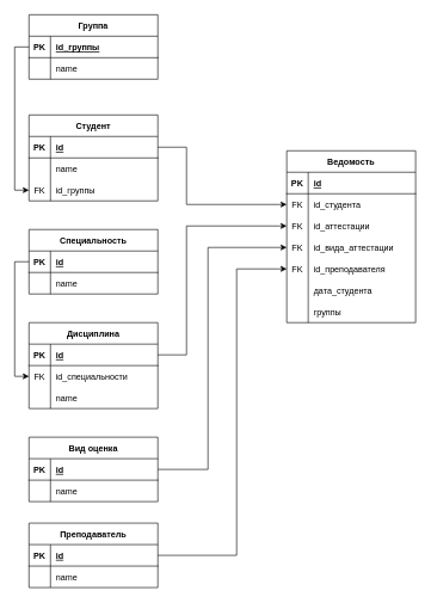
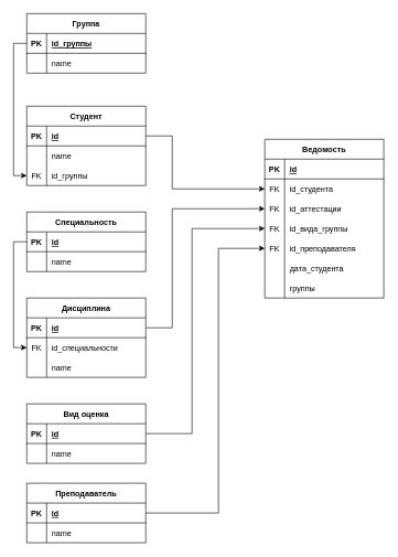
  <mxCell id="0" />
  <mxCell id="1" parent="0" />
  <mxCell id="2" value="Студент" style="shape=table;startSize=30;container=1;collapsible=1;childLayout=tableLayout;fixedRows=1;rowLines=0;fontStyle=1;align=center;resizeLast=1;" vertex="1" parent="1"><mxGeometry x="40" y="160" width="180" height="120" as="geometry" /></mxCell>
  <mxCell id="3" value="" style="shape=tableRow;horizontal=0;startSize=0;swimlaneHead=0;swimlaneBody=0;fillColor=none;collapsible=0;dropTarget=0;points=[[0,0.5],[1,0.5]];portConstraint=eastwest;top=0;left=0;right=0;bottom=1;" vertex="1" parent="2"><mxGeometry y="30" width="180" height="30" as="geometry" /></mxCell>
  <mxCell id="4" value="PK" style="shape=partialRectangle;connectable=0;fillColor=none;top=0;left=0;bottom=0;right=0;fontStyle=1;overflow=hidden;" vertex="1" parent="3"><mxGeometry width="30" height="30" as="geometry"><mxRectangle width="30" height="30" as="alternateBounds" /></mxGeometry></mxCell>
  <mxCell id="5" value="id" style="shape=partialRectangle;connectable=0;fillColor=none;top=0;left=0;bottom=0;right=0;align=left;spacingLeft=6;fontStyle=5;overflow=hidden;" vertex="1" parent="3"><mxGeometry x="30" width="150" height="30" as="geometry"><mxRectangle width="150" height="30" as="alternateBounds" /></mxGeometry></mxCell>
  <mxCell id="6" value="" style="shape=tableRow;horizontal=0;startSize=0;swimlaneHead=0;swimlaneBody=0;fillColor=none;collapsible=0;dropTarget=0;points=[[0,0.5],[1,0.5]];portConstraint=eastwest;top=0;left=0;right=0;bottom=0;" vertex="1" parent="2"><mxGeometry y="60" width="180" height="30" as="geometry" /></mxCell>
  <mxCell id="7" value="" style="shape=partialRectangle;connectable=0;fillColor=none;top=0;left=0;bottom=0;right=0;editable=1;overflow=hidden;" vertex="1" parent="6"><mxGeometry width="30" height="30" as="geometry"><mxRectangle width="30" height="30" as="alternateBounds" /></mxGeometry></mxCell>
  <mxCell id="8" value="name" style="shape=partialRectangle;connectable=0;fillColor=none;top=0;left=0;bottom=0;right=0;align=left;spacingLeft=6;overflow=hidden;" vertex="1" parent="6"><mxGeometry x="30" width="150" height="30" as="geometry"><mxRectangle width="150" height="30" as="alternateBounds" /></mxGeometry></mxCell>
  <mxCell id="9" value="" style="shape=tableRow;horizontal=0;startSize=0;swimlaneHead=0;swimlaneBody=0;fillColor=none;collapsible=0;dropTarget=0;points=[[0,0.5],[1,0.5]];portConstraint=eastwest;top=0;left=0;right=0;bottom=0;" vertex="1" parent="2"><mxGeometry y="90" width="180" height="30" as="geometry" /></mxCell>
  <mxCell id="10" value="FK" style="shape=partialRectangle;connectable=0;fillColor=none;top=0;left=0;bottom=0;right=0;editable=1;overflow=hidden;" vertex="1" parent="9"><mxGeometry width="30" height="30" as="geometry"><mxRectangle width="30" height="30" as="alternateBounds" /></mxGeometry></mxCell>
  <mxCell id="11" value="id_группы" style="shape=partialRectangle;connectable=0;fillColor=none;top=0;left=0;bottom=0;right=0;align=left;spacingLeft=6;overflow=hidden;" vertex="1" parent="9"><mxGeometry x="30" width="150" height="30" as="geometry"><mxRectangle width="150" height="30" as="alternateBounds" /></mxGeometry></mxCell>
  <mxCell id="12" value="Специальность" style="shape=table;startSize=30;container=1;collapsible=1;childLayout=tableLayout;fixedRows=1;rowLines=0;fontStyle=1;align=center;resizeLast=1;" vertex="1" parent="1"><mxGeometry x="40" y="320" width="180" height="90" as="geometry" /></mxCell>
  <mxCell id="13" value="" style="shape=tableRow;horizontal=0;startSize=0;swimlaneHead=0;swimlaneBody=0;fillColor=none;collapsible=0;dropTarget=0;points=[[0,0.5],[1,0.5]];portConstraint=eastwest;top=0;left=0;right=0;bottom=1;" vertex="1" parent="12"><mxGeometry y="30" width="180" height="30" as="geometry" /></mxCell>
  <mxCell id="14" value="PK" style="shape=partialRectangle;connectable=0;fillColor=none;top=0;left=0;bottom=0;right=0;fontStyle=1;overflow=hidden;" vertex="1" parent="13"><mxGeometry width="30" height="30" as="geometry"><mxRectangle width="30" height="30" as="alternateBounds" /></mxGeometry></mxCell>
  <mxCell id="15" value="id" style="shape=partialRectangle;connectable=0;fillColor=none;top=0;left=0;bottom=0;right=0;align=left;spacingLeft=6;fontStyle=5;overflow=hidden;" vertex="1" parent="13"><mxGeometry x="30" width="150" height="30" as="geometry"><mxRectangle width="150" height="30" as="alternateBounds" /></mxGeometry></mxCell>
  <mxCell id="16" value="" style="shape=tableRow;horizontal=0;startSize=0;swimlaneHead=0;swimlaneBody=0;fillColor=none;collapsible=0;dropTarget=0;points=[[0,0.5],[1,0.5]];portConstraint=eastwest;top=0;left=0;right=0;bottom=0;" vertex="1" parent="12"><mxGeometry y="60" width="180" height="30" as="geometry" /></mxCell>
  <mxCell id="17" value="" style="shape=partialRectangle;connectable=0;fillColor=none;top=0;left=0;bottom=0;right=0;editable=1;overflow=hidden;" vertex="1" parent="16"><mxGeometry width="30" height="30" as="geometry"><mxRectangle width="30" height="30" as="alternateBounds" /></mxGeometry></mxCell>
  <mxCell id="18" value="name" style="shape=partialRectangle;connectable=0;fillColor=none;top=0;left=0;bottom=0;right=0;align=left;spacingLeft=6;overflow=hidden;" vertex="1" parent="16"><mxGeometry x="30" width="150" height="30" as="geometry"><mxRectangle width="150" height="30" as="alternateBounds" /></mxGeometry></mxCell>
  <mxCell id="19" value="Дисциплина" style="shape=table;startSize=30;container=1;collapsible=1;childLayout=tableLayout;fixedRows=1;rowLines=0;fontStyle=1;align=center;resizeLast=1;" vertex="1" parent="1"><mxGeometry x="40" y="450" width="180" height="120" as="geometry" /></mxCell>
  <mxCell id="20" value="" style="shape=tableRow;horizontal=0;startSize=0;swimlaneHead=0;swimlaneBody=0;fillColor=none;collapsible=0;dropTarget=0;points=[[0,0.5],[1,0.5]];portConstraint=eastwest;top=0;left=0;right=0;bottom=1;" vertex="1" parent="19"><mxGeometry y="30" width="180" height="30" as="geometry" /></mxCell>
  <mxCell id="21" value="PK" style="shape=partialRectangle;connectable=0;fillColor=none;top=0;left=0;bottom=0;right=0;fontStyle=1;overflow=hidden;" vertex="1" parent="20"><mxGeometry width="30" height="30" as="geometry"><mxRectangle width="30" height="30" as="alternateBounds" /></mxGeometry></mxCell>
  <mxCell id="22" value="id" style="shape=partialRectangle;connectable=0;fillColor=none;top=0;left=0;bottom=0;right=0;align=left;spacingLeft=6;fontStyle=5;overflow=hidden;" vertex="1" parent="20"><mxGeometry x="30" width="150" height="30" as="geometry"><mxRectangle width="150" height="30" as="alternateBounds" /></mxGeometry></mxCell>
  <mxCell id="23" value="" style="shape=tableRow;horizontal=0;startSize=0;swimlaneHead=0;swimlaneBody=0;fillColor=none;collapsible=0;dropTarget=0;points=[[0,0.5],[1,0.5]];portConstraint=eastwest;top=0;left=0;right=0;bottom=0;" vertex="1" parent="19"><mxGeometry y="60" width="180" height="30" as="geometry" /></mxCell>
  <mxCell id="24" value="FK" style="shape=partialRectangle;connectable=0;fillColor=none;top=0;left=0;bottom=0;right=0;editable=1;overflow=hidden;" vertex="1" parent="23"><mxGeometry width="30" height="30" as="geometry"><mxRectangle width="30" height="30" as="alternateBounds" /></mxGeometry></mxCell>
  <mxCell id="25" value="id_специальности" style="shape=partialRectangle;connectable=0;fillColor=none;top=0;left=0;bottom=0;right=0;align=left;spacingLeft=6;overflow=hidden;" vertex="1" parent="23"><mxGeometry x="30" width="150" height="30" as="geometry"><mxRectangle width="150" height="30" as="alternateBounds" /></mxGeometry></mxCell>
  <mxCell id="26" value="" style="shape=tableRow;horizontal=0;startSize=0;swimlaneHead=0;swimlaneBody=0;fillColor=none;collapsible=0;dropTarget=0;points=[[0,0.5],[1,0.5]];portConstraint=eastwest;top=0;left=0;right=0;bottom=0;" vertex="1" parent="19"><mxGeometry y="90" width="180" height="30" as="geometry" /></mxCell>
  <mxCell id="27" value="" style="shape=partialRectangle;connectable=0;fillColor=none;top=0;left=0;bottom=0;right=0;editable=1;overflow=hidden;" vertex="1" parent="26"><mxGeometry width="30" height="30" as="geometry"><mxRectangle width="30" height="30" as="alternateBounds" /></mxGeometry></mxCell>
  <mxCell id="28" value="name" style="shape=partialRectangle;connectable=0;fillColor=none;top=0;left=0;bottom=0;right=0;align=left;spacingLeft=6;overflow=hidden;" vertex="1" parent="26"><mxGeometry x="30" width="150" height="30" as="geometry"><mxRectangle width="150" height="30" as="alternateBounds" /></mxGeometry></mxCell>
  <mxCell id="29" style="edgeStyle=orthogonalEdgeStyle;rounded=0;orthogonalLoop=1;jettySize=auto;html=1;" edge="1" parent="1" source="30" target="54"><mxGeometry relative="1" as="geometry"><Array as="points"><mxPoint x="290" y="655" /><mxPoint x="290" y="345" /></Array></mxGeometry></mxCell>
  <mxCell id="30" value="Вид оценка" style="shape=table;startSize=30;container=1;collapsible=1;childLayout=tableLayout;fixedRows=1;rowLines=0;fontStyle=1;align=center;resizeLast=1;" vertex="1" parent="1"><mxGeometry x="40" y="610" width="180" height="90" as="geometry" /></mxCell>
  <mxCell id="31" value="" style="shape=tableRow;horizontal=0;startSize=0;swimlaneHead=0;swimlaneBody=0;fillColor=none;collapsible=0;dropTarget=0;points=[[0,0.5],[1,0.5]];portConstraint=eastwest;top=0;left=0;right=0;bottom=1;" vertex="1" parent="30"><mxGeometry y="30" width="180" height="30" as="geometry" /></mxCell>
  <mxCell id="32" value="PK" style="shape=partialRectangle;connectable=0;fillColor=none;top=0;left=0;bottom=0;right=0;fontStyle=1;overflow=hidden;" vertex="1" parent="31"><mxGeometry width="30" height="30" as="geometry"><mxRectangle width="30" height="30" as="alternateBounds" /></mxGeometry></mxCell>
  <mxCell id="33" value="id" style="shape=partialRectangle;connectable=0;fillColor=none;top=0;left=0;bottom=0;right=0;align=left;spacingLeft=6;fontStyle=5;overflow=hidden;" vertex="1" parent="31"><mxGeometry x="30" width="150" height="30" as="geometry"><mxRectangle width="150" height="30" as="alternateBounds" /></mxGeometry></mxCell>
  <mxCell id="34" value="" style="shape=tableRow;horizontal=0;startSize=0;swimlaneHead=0;swimlaneBody=0;fillColor=none;collapsible=0;dropTarget=0;points=[[0,0.5],[1,0.5]];portConstraint=eastwest;top=0;left=0;right=0;bottom=0;" vertex="1" parent="30"><mxGeometry y="60" width="180" height="30" as="geometry" /></mxCell>
  <mxCell id="35" value="" style="shape=partialRectangle;connectable=0;fillColor=none;top=0;left=0;bottom=0;right=0;editable=1;overflow=hidden;" vertex="1" parent="34"><mxGeometry width="30" height="30" as="geometry"><mxRectangle width="30" height="30" as="alternateBounds" /></mxGeometry></mxCell>
  <mxCell id="36" value="name" style="shape=partialRectangle;connectable=0;fillColor=none;top=0;left=0;bottom=0;right=0;align=left;spacingLeft=6;overflow=hidden;" vertex="1" parent="34"><mxGeometry x="30" width="150" height="30" as="geometry"><mxRectangle width="150" height="30" as="alternateBounds" /></mxGeometry></mxCell>
  <mxCell id="37" value="Преподаватель" style="shape=table;startSize=30;container=1;collapsible=1;childLayout=tableLayout;fixedRows=1;rowLines=0;fontStyle=1;align=center;resizeLast=1;" vertex="1" parent="1"><mxGeometry x="40" y="730" width="180" height="90" as="geometry" /></mxCell>
  <mxCell id="38" value="" style="shape=tableRow;horizontal=0;startSize=0;swimlaneHead=0;swimlaneBody=0;fillColor=none;collapsible=0;dropTarget=0;points=[[0,0.5],[1,0.5]];portConstraint=eastwest;top=0;left=0;right=0;bottom=1;" vertex="1" parent="37"><mxGeometry y="30" width="180" height="30" as="geometry" /></mxCell>
  <mxCell id="39" value="PK" style="shape=partialRectangle;connectable=0;fillColor=none;top=0;left=0;bottom=0;right=0;fontStyle=1;overflow=hidden;" vertex="1" parent="38"><mxGeometry width="30" height="30" as="geometry"><mxRectangle width="30" height="30" as="alternateBounds" /></mxGeometry></mxCell>
  <mxCell id="40" value="id" style="shape=partialRectangle;connectable=0;fillColor=none;top=0;left=0;bottom=0;right=0;align=left;spacingLeft=6;fontStyle=5;overflow=hidden;" vertex="1" parent="38"><mxGeometry x="30" width="150" height="30" as="geometry"><mxRectangle width="150" height="30" as="alternateBounds" /></mxGeometry></mxCell>
  <mxCell id="41" value="" style="shape=tableRow;horizontal=0;startSize=0;swimlaneHead=0;swimlaneBody=0;fillColor=none;collapsible=0;dropTarget=0;points=[[0,0.5],[1,0.5]];portConstraint=eastwest;top=0;left=0;right=0;bottom=0;" vertex="1" parent="37"><mxGeometry y="60" width="180" height="30" as="geometry" /></mxCell>
  <mxCell id="42" value="" style="shape=partialRectangle;connectable=0;fillColor=none;top=0;left=0;bottom=0;right=0;editable=1;overflow=hidden;" vertex="1" parent="41"><mxGeometry width="30" height="30" as="geometry"><mxRectangle width="30" height="30" as="alternateBounds" /></mxGeometry></mxCell>
  <mxCell id="43" value="name" style="shape=partialRectangle;connectable=0;fillColor=none;top=0;left=0;bottom=0;right=0;align=left;spacingLeft=6;overflow=hidden;" vertex="1" parent="41"><mxGeometry x="30" width="150" height="30" as="geometry"><mxRectangle width="150" height="30" as="alternateBounds" /></mxGeometry></mxCell>
  <mxCell id="44" value="Ведомость" style="shape=table;startSize=30;container=1;collapsible=1;childLayout=tableLayout;fixedRows=1;rowLines=0;fontStyle=1;align=center;resizeLast=1;" vertex="1" parent="1"><mxGeometry x="400" y="210" width="180" height="240" as="geometry" /></mxCell>
  <mxCell id="45" value="" style="shape=tableRow;horizontal=0;startSize=0;swimlaneHead=0;swimlaneBody=0;fillColor=none;collapsible=0;dropTarget=0;points=[[0,0.5],[1,0.5]];portConstraint=eastwest;top=0;left=0;right=0;bottom=1;" vertex="1" parent="44"><mxGeometry y="30" width="180" height="30" as="geometry" /></mxCell>
  <mxCell id="46" value="PK" style="shape=partialRectangle;connectable=0;fillColor=none;top=0;left=0;bottom=0;right=0;fontStyle=1;overflow=hidden;" vertex="1" parent="45"><mxGeometry width="30" height="30" as="geometry"><mxRectangle width="30" height="30" as="alternateBounds" /></mxGeometry></mxCell>
  <mxCell id="47" value="id" style="shape=partialRectangle;connectable=0;fillColor=none;top=0;left=0;bottom=0;right=0;align=left;spacingLeft=6;fontStyle=5;overflow=hidden;" vertex="1" parent="45"><mxGeometry x="30" width="150" height="30" as="geometry"><mxRectangle width="150" height="30" as="alternateBounds" /></mxGeometry></mxCell>
  <mxCell id="48" value="" style="shape=tableRow;horizontal=0;startSize=0;swimlaneHead=0;swimlaneBody=0;fillColor=none;collapsible=0;dropTarget=0;points=[[0,0.5],[1,0.5]];portConstraint=eastwest;top=0;left=0;right=0;bottom=0;" vertex="1" parent="44"><mxGeometry y="60" width="180" height="30" as="geometry" /></mxCell>
  <mxCell id="49" value="FK" style="shape=partialRectangle;connectable=0;fillColor=none;top=0;left=0;bottom=0;right=0;editable=1;overflow=hidden;" vertex="1" parent="48"><mxGeometry width="30" height="30" as="geometry"><mxRectangle width="30" height="30" as="alternateBounds" /></mxGeometry></mxCell>
  <mxCell id="50" value="id_студента" style="shape=partialRectangle;connectable=0;fillColor=none;top=0;left=0;bottom=0;right=0;align=left;spacingLeft=6;overflow=hidden;" vertex="1" parent="48"><mxGeometry x="30" width="150" height="30" as="geometry"><mxRectangle width="150" height="30" as="alternateBounds" /></mxGeometry></mxCell>
  <mxCell id="51" value="" style="shape=tableRow;horizontal=0;startSize=0;swimlaneHead=0;swimlaneBody=0;fillColor=none;collapsible=0;dropTarget=0;points=[[0,0.5],[1,0.5]];portConstraint=eastwest;top=0;left=0;right=0;bottom=0;" vertex="1" parent="44"><mxGeometry y="90" width="180" height="30" as="geometry" /></mxCell>
  <mxCell id="52" value="FK" style="shape=partialRectangle;connectable=0;fillColor=none;top=0;left=0;bottom=0;right=0;editable=1;overflow=hidden;" vertex="1" parent="51"><mxGeometry width="30" height="30" as="geometry"><mxRectangle width="30" height="30" as="alternateBounds" /></mxGeometry></mxCell>
  <mxCell id="53" value="id_аттестации" style="shape=partialRectangle;connectable=0;fillColor=none;top=0;left=0;bottom=0;right=0;align=left;spacingLeft=6;overflow=hidden;" vertex="1" parent="51"><mxGeometry x="30" width="150" height="30" as="geometry"><mxRectangle width="150" height="30" as="alternateBounds" /></mxGeometry></mxCell>
  <mxCell id="54" value="" style="shape=tableRow;horizontal=0;startSize=0;swimlaneHead=0;swimlaneBody=0;fillColor=none;collapsible=0;dropTarget=0;points=[[0,0.5],[1,0.5]];portConstraint=eastwest;top=0;left=0;right=0;bottom=0;" vertex="1" parent="44"><mxGeometry y="120" width="180" height="30" as="geometry" /></mxCell>
  <mxCell id="55" value="FK" style="shape=partialRectangle;connectable=0;fillColor=none;top=0;left=0;bottom=0;right=0;editable=1;overflow=hidden;" vertex="1" parent="54"><mxGeometry width="30" height="30" as="geometry"><mxRectangle width="30" height="30" as="alternateBounds" /></mxGeometry></mxCell>
- <mxCell id="56" value="id_вида_аттестации" style="shape=partialRectangle;connectable=0;fillColor=none;top=0;left=0;bottom=0;right=0;align=left;spacingLeft=6;overflow=hidden;" vertex="1" parent="54"><mxGeometry x="30" width="150" height="30" as="geometry"><mxRectangle width="150" height="30" as="alternateBounds" /></mxGeometry></mxCell>
+ <mxCell id="56" value="id_вида_группы" style="shape=partialRectangle;connectable=0;fillColor=none;top=0;left=0;bottom=0;right=0;align=left;spacingLeft=6;overflow=hidden;" vertex="1" parent="54"><mxGeometry x="30" width="150" height="30" as="geometry"><mxRectangle width="150" height="30" as="alternateBounds" /></mxGeometry></mxCell>
  <mxCell id="57" value="" style="shape=tableRow;horizontal=0;startSize=0;swimlaneHead=0;swimlaneBody=0;fillColor=none;collapsible=0;dropTarget=0;points=[[0,0.5],[1,0.5]];portConstraint=eastwest;top=0;left=0;right=0;bottom=0;" vertex="1" parent="44"><mxGeometry y="150" width="180" height="30" as="geometry" /></mxCell>
  <mxCell id="58" value="FK" style="shape=partialRectangle;connectable=0;fillColor=none;top=0;left=0;bottom=0;right=0;editable=1;overflow=hidden;" vertex="1" parent="57"><mxGeometry width="30" height="30" as="geometry"><mxRectangle width="30" height="30" as="alternateBounds" /></mxGeometry></mxCell>
  <mxCell id="59" value="id_преподавателя" style="shape=partialRectangle;connectable=0;fillColor=none;top=0;left=0;bottom=0;right=0;align=left;spacingLeft=6;overflow=hidden;" vertex="1" parent="57"><mxGeometry x="30" width="150" height="30" as="geometry"><mxRectangle width="150" height="30" as="alternateBounds" /></mxGeometry></mxCell>
  <mxCell id="60" value="" style="shape=tableRow;horizontal=0;startSize=0;swimlaneHead=0;swimlaneBody=0;fillColor=none;collapsible=0;dropTarget=0;points=[[0,0.5],[1,0.5]];portConstraint=eastwest;top=0;left=0;right=0;bottom=0;" vertex="1" parent="44"><mxGeometry y="180" width="180" height="30" as="geometry" /></mxCell>
  <mxCell id="61" value="" style="shape=partialRectangle;connectable=0;fillColor=none;top=0;left=0;bottom=0;right=0;editable=1;overflow=hidden;" vertex="1" parent="60"><mxGeometry width="30" height="30" as="geometry"><mxRectangle width="30" height="30" as="alternateBounds" /></mxGeometry></mxCell>
  <mxCell id="62" value="дата_студента " style="shape=partialRectangle;connectable=0;fillColor=none;top=0;left=0;bottom=0;right=0;align=left;spacingLeft=6;overflow=hidden;" vertex="1" parent="60"><mxGeometry x="30" width="150" height="30" as="geometry"><mxRectangle width="150" height="30" as="alternateBounds" /></mxGeometry></mxCell>
  <mxCell id="63" value="" style="shape=tableRow;horizontal=0;startSize=0;swimlaneHead=0;swimlaneBody=0;fillColor=none;collapsible=0;dropTarget=0;points=[[0,0.5],[1,0.5]];portConstraint=eastwest;top=0;left=0;right=0;bottom=0;" vertex="1" parent="44"><mxGeometry y="210" width="180" height="30" as="geometry" /></mxCell>
  <mxCell id="64" value="" style="shape=partialRectangle;connectable=0;fillColor=none;top=0;left=0;bottom=0;right=0;editable=1;overflow=hidden;" vertex="1" parent="63"><mxGeometry width="30" height="30" as="geometry"><mxRectangle width="30" height="30" as="alternateBounds" /></mxGeometry></mxCell>
  <mxCell id="65" value="группы" style="shape=partialRectangle;connectable=0;fillColor=none;top=0;left=0;bottom=0;right=0;align=left;spacingLeft=6;overflow=hidden;" vertex="1" parent="63"><mxGeometry x="30" width="150" height="30" as="geometry"><mxRectangle width="150" height="30" as="alternateBounds" /></mxGeometry></mxCell>
  <mxCell id="66" style="edgeStyle=orthogonalEdgeStyle;rounded=0;orthogonalLoop=1;jettySize=auto;html=1;entryX=0;entryY=0.5;entryDx=0;entryDy=0;" edge="1" parent="1" source="13" target="23"><mxGeometry relative="1" as="geometry" /></mxCell>
  <mxCell id="67" style="edgeStyle=orthogonalEdgeStyle;rounded=0;orthogonalLoop=1;jettySize=auto;html=1;" edge="1" parent="1" source="20" target="51"><mxGeometry relative="1" as="geometry"><Array as="points"><mxPoint x="260" y="495" /><mxPoint x="260" y="315" /></Array></mxGeometry></mxCell>
  <mxCell id="68" style="edgeStyle=orthogonalEdgeStyle;rounded=0;orthogonalLoop=1;jettySize=auto;html=1;" edge="1" parent="1" source="38" target="57"><mxGeometry relative="1" as="geometry"><Array as="points"><mxPoint x="330" y="775" /><mxPoint x="330" y="375" /></Array></mxGeometry></mxCell>
  <mxCell id="69" value="Группа" style="shape=table;startSize=30;container=1;collapsible=1;childLayout=tableLayout;fixedRows=1;rowLines=0;fontStyle=1;align=center;resizeLast=1;" vertex="1" parent="1"><mxGeometry x="40" y="20" width="180" height="90" as="geometry" /></mxCell>
  <mxCell id="70" value="" style="shape=tableRow;horizontal=0;startSize=0;swimlaneHead=0;swimlaneBody=0;fillColor=none;collapsible=0;dropTarget=0;points=[[0,0.5],[1,0.5]];portConstraint=eastwest;top=0;left=0;right=0;bottom=1;" vertex="1" parent="69"><mxGeometry y="30" width="180" height="30" as="geometry" /></mxCell>
  <mxCell id="71" value="PK" style="shape=partialRectangle;connectable=0;fillColor=none;top=0;left=0;bottom=0;right=0;fontStyle=1;overflow=hidden;" vertex="1" parent="70"><mxGeometry width="30" height="30" as="geometry"><mxRectangle width="30" height="30" as="alternateBounds" /></mxGeometry></mxCell>
  <mxCell id="72" value="id_группы" style="shape=partialRectangle;connectable=0;fillColor=none;top=0;left=0;bottom=0;right=0;align=left;spacingLeft=6;fontStyle=5;overflow=hidden;" vertex="1" parent="70"><mxGeometry x="30" width="150" height="30" as="geometry"><mxRectangle width="150" height="30" as="alternateBounds" /></mxGeometry></mxCell>
  <mxCell id="73" value="" style="shape=tableRow;horizontal=0;startSize=0;swimlaneHead=0;swimlaneBody=0;fillColor=none;collapsible=0;dropTarget=0;points=[[0,0.5],[1,0.5]];portConstraint=eastwest;top=0;left=0;right=0;bottom=0;" vertex="1" parent="69"><mxGeometry y="60" width="180" height="30" as="geometry" /></mxCell>
  <mxCell id="74" value="" style="shape=partialRectangle;connectable=0;fillColor=none;top=0;left=0;bottom=0;right=0;editable=1;overflow=hidden;" vertex="1" parent="73"><mxGeometry width="30" height="30" as="geometry"><mxRectangle width="30" height="30" as="alternateBounds" /></mxGeometry></mxCell>
  <mxCell id="75" value="name" style="shape=partialRectangle;connectable=0;fillColor=none;top=0;left=0;bottom=0;right=0;align=left;spacingLeft=6;overflow=hidden;" vertex="1" parent="73"><mxGeometry x="30" width="150" height="30" as="geometry"><mxRectangle width="150" height="30" as="alternateBounds" /></mxGeometry></mxCell>
  <mxCell id="76" style="edgeStyle=orthogonalEdgeStyle;rounded=0;orthogonalLoop=1;jettySize=auto;html=1;" edge="1" parent="1" source="70" target="9"><mxGeometry relative="1" as="geometry"><Array as="points"><mxPoint x="20" y="65" /><mxPoint x="20" y="265" /></Array></mxGeometry></mxCell>
  <mxCell id="77" style="edgeStyle=orthogonalEdgeStyle;rounded=0;orthogonalLoop=1;jettySize=auto;html=1;" edge="1" parent="1" source="3" target="48"><mxGeometry relative="1" as="geometry"><Array as="points"><mxPoint x="260" y="205" /><mxPoint x="260" y="285" /></Array></mxGeometry></mxCell>
